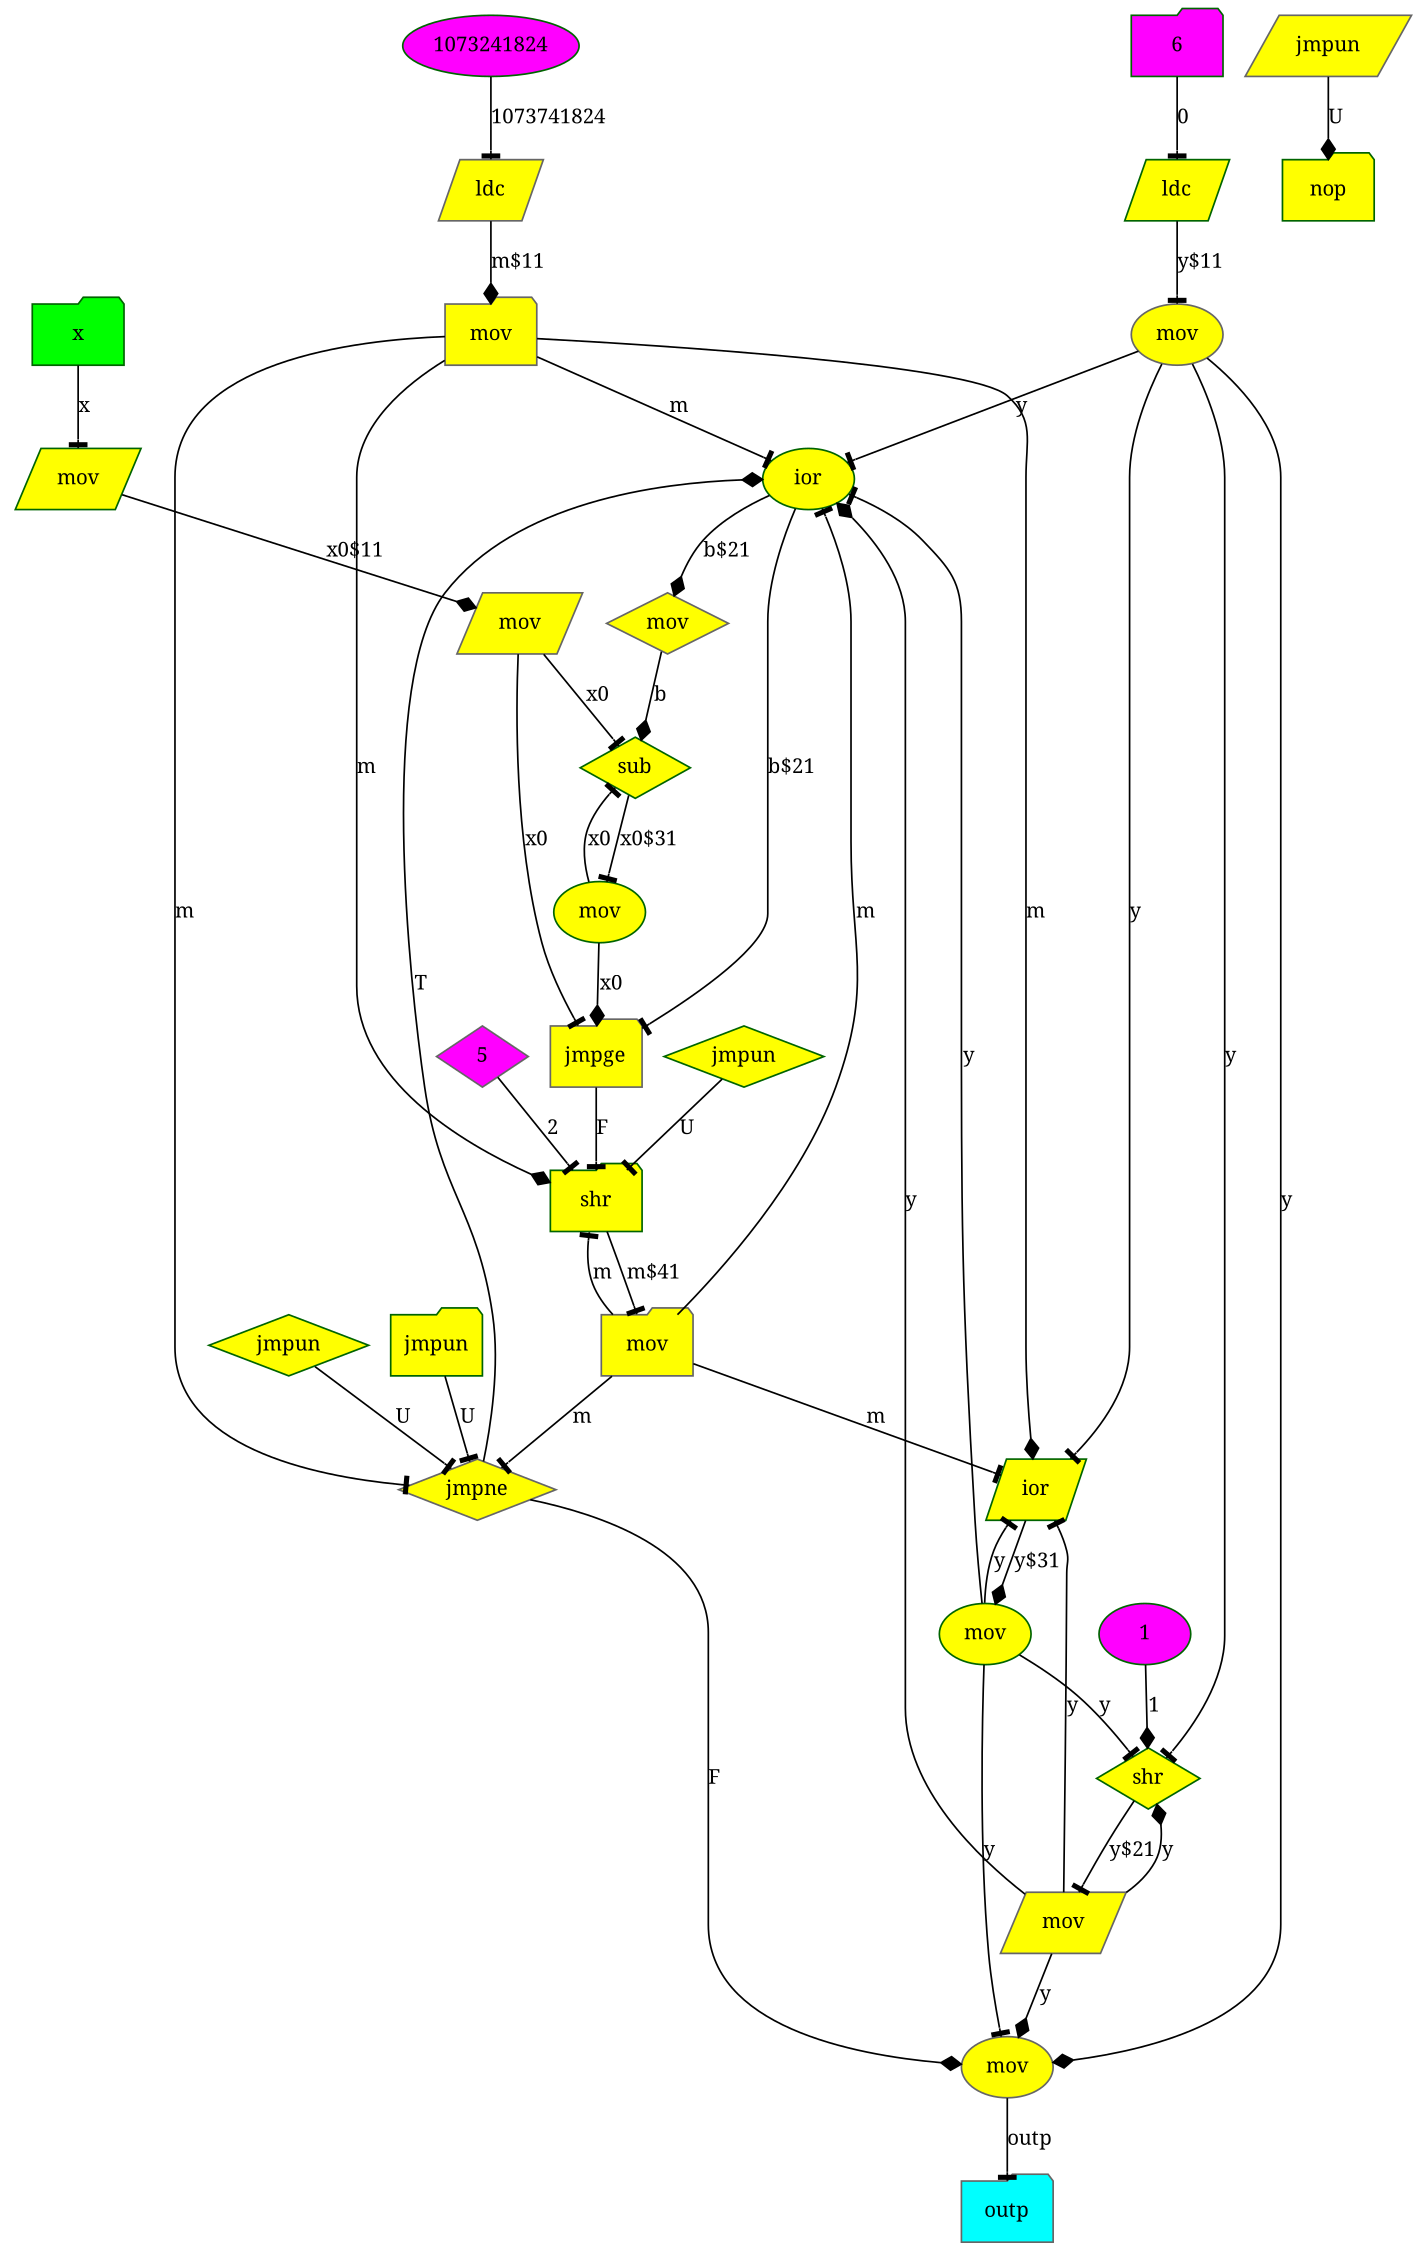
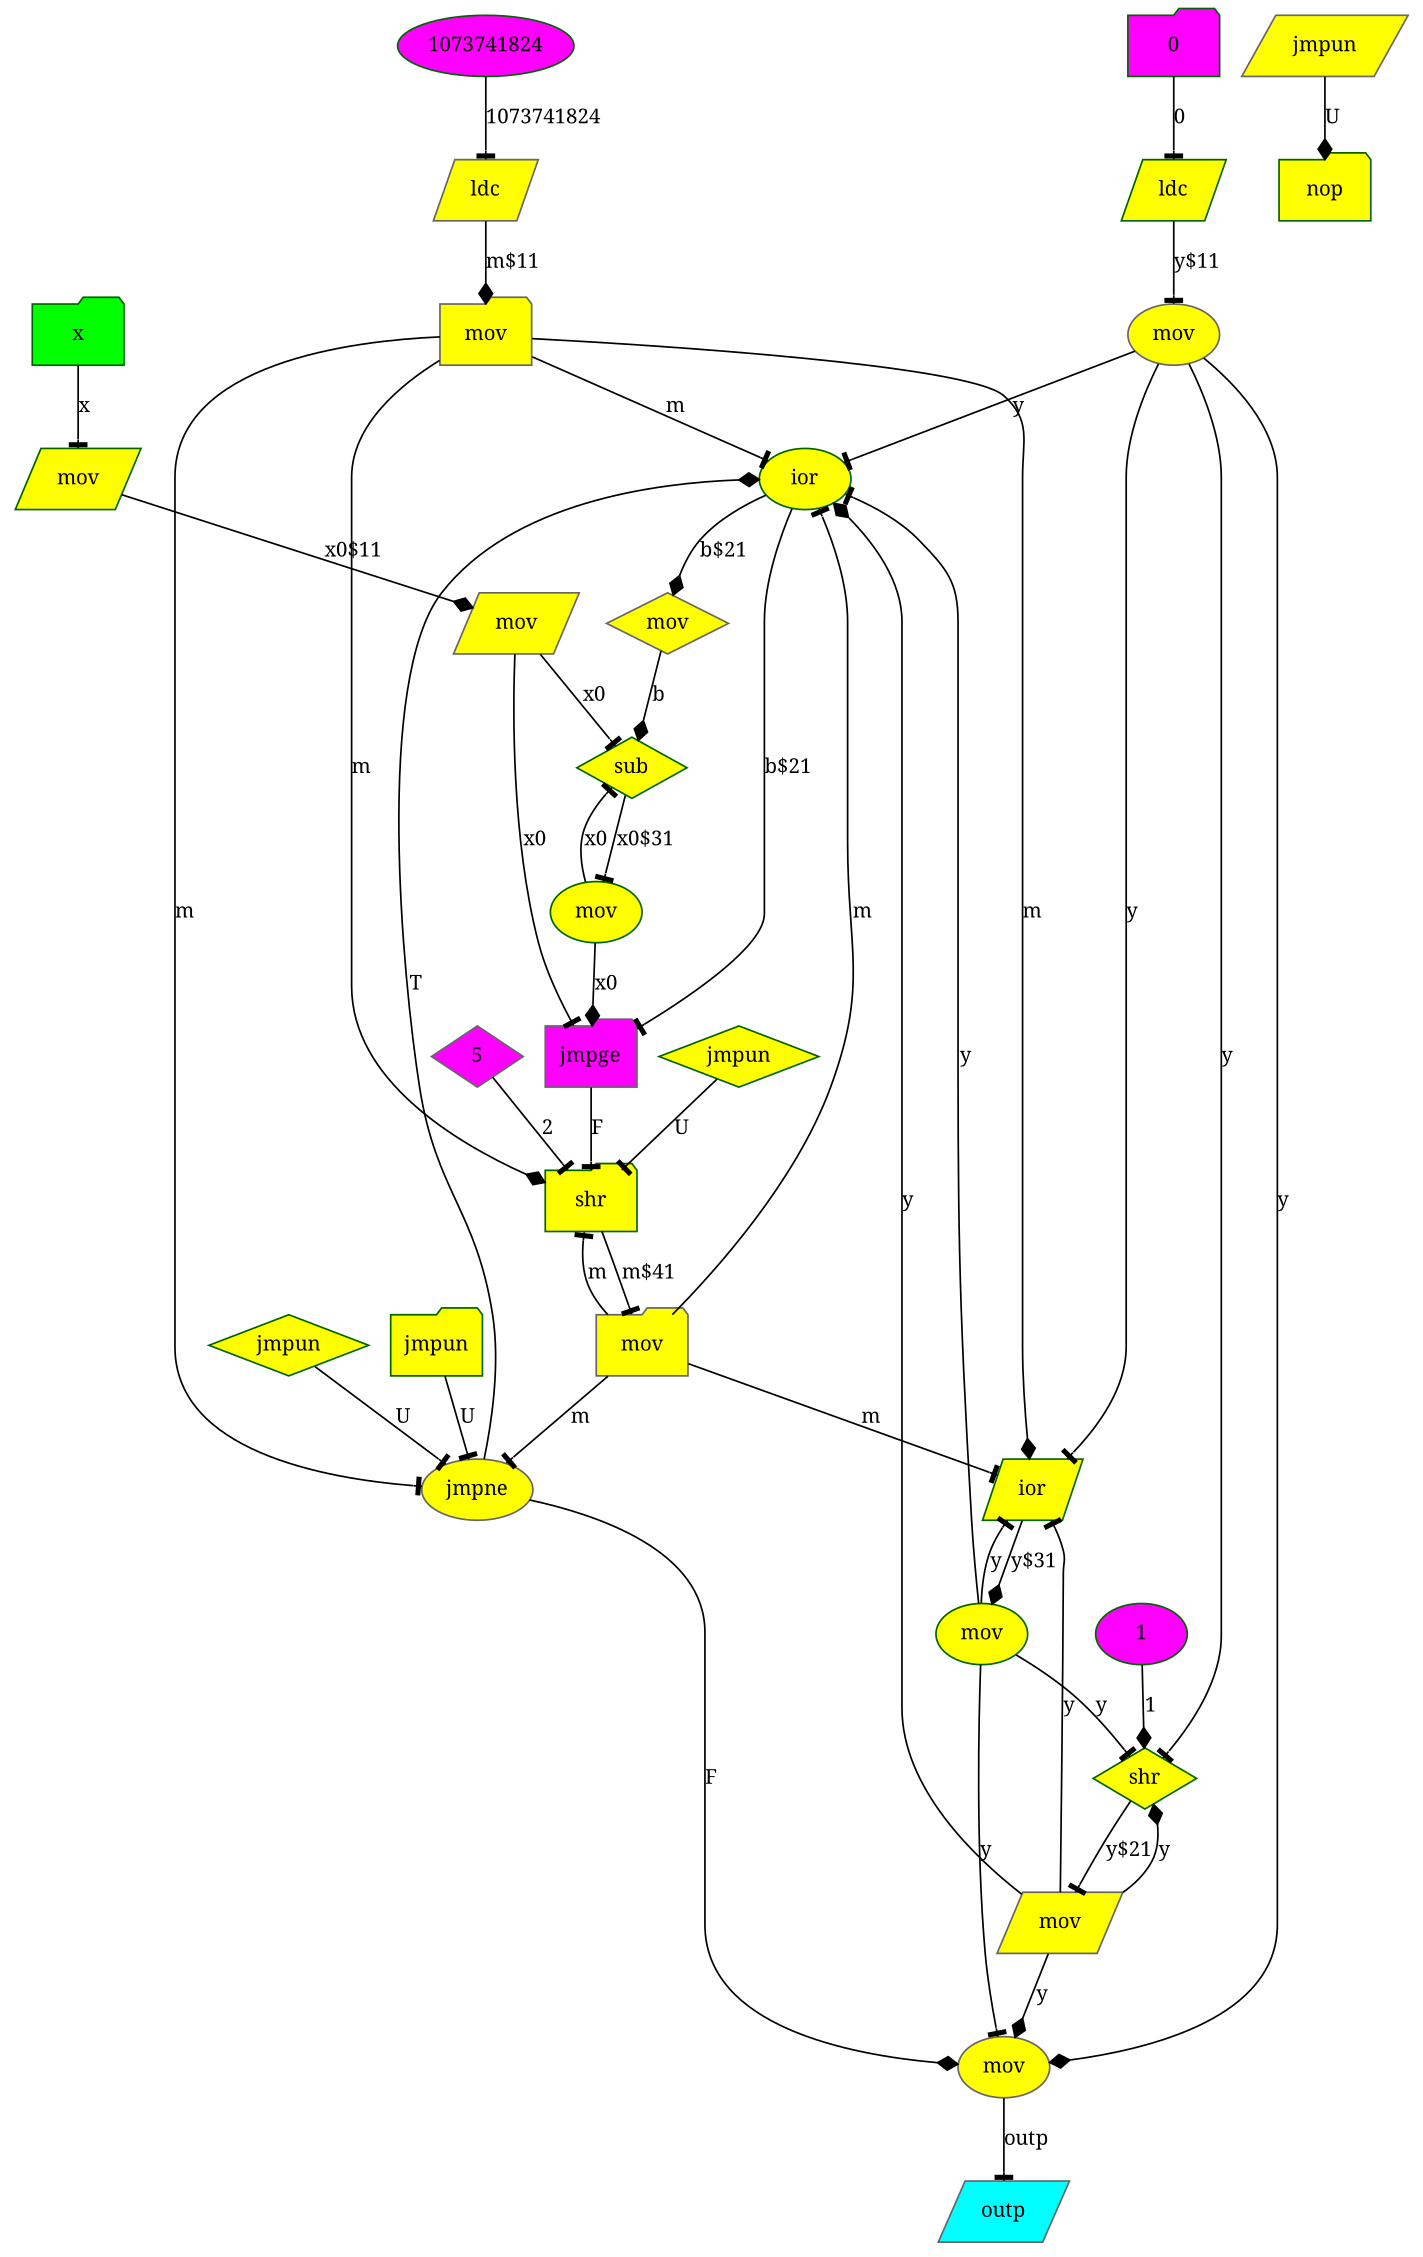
  digraph {
    fontname="Noto Serif"
    nodesep=0.175
    rankdir=TB
    node [argix=-1 color=darkgreen dataspec=na fillcolor=yellow fontname="Noto Serif" fontsize=12 ntype=operation shape=folder style=filled]
    edge [argix=-1 arrowhead=tee dataspec=u32 etype=D fontname="Noto Serif" fontsize=12 order=1 vtype=localvar]
-   n1 [dataspec=u32 fillcolor=magenta label=6 ntype=constant]
+   n1 [dataspec=u32 fillcolor=magenta label=0 ntype=constant]
    n2 [label=ldc shape=parallelogram]
-   n3 [color=gray40 label=jmpne shape=diamond]
+   n3 [color=gray40 label=jmpne shape=ellipse]
    n4 [label=ior shape=ellipse]
    n5 [color=gray40 label=mov shape=ellipse]
    n6 [color=gray40 label=mov shape=ellipse]
    n7 [dataspec=u32 fillcolor=magenta label=1 ntype=constant shape=ellipse]
    n8 [label=shr shape=diamond]
    n9 [color=gray40 label=mov shape=parallelogram]
-   n10 [dataspec=u32 fillcolor=magenta label=1073241824 ntype=constant shape=ellipse]
+   n10 [dataspec=u32 fillcolor=magenta label=1073741824 ntype=constant shape=ellipse]
    n11 [color=gray40 label=ldc shape=parallelogram]
    n12 [color=gray40 label=mov]
    n13 [color=gray40 dataspec=u32 fillcolor=magenta label=5 ntype=constant shape=diamond]
    n14 [label=shr]
    n15 [color=gray40 label=mov]
    n16 [label=ior shape=parallelogram]
    n17 [label=mov shape=ellipse]
-   n18 [color=gray40 label=jmpge]
+   n18 [color=gray40 fillcolor=magenta label=jmpge]
    n19 [color=gray40 label=mov shape=diamond]
    n20 [label=sub shape=diamond]
    n21 [label=mov shape=ellipse]
-   n22 [argix=0 color=gray40 dataspec=u32 fillcolor=cyan label=outp ntype=outvar]
+   n22 [argix=0 color=gray40 dataspec=u32 fillcolor=cyan label=outp ntype=outvar shape=parallelogram]
    n23 [label=jmpun shape=diamond]
    n24 [label=jmpun shape=diamond]
    n25 [color=gray40 label=jmpun shape=parallelogram]
    n26 [label=nop]
    n27 [label=jmpun]
    n28 [label=mov shape=parallelogram]
    n29 [color=gray40 label=mov shape=parallelogram]
    n30 [argix=0 dataspec=u32 fillcolor=green label=x ntype=invar]
    n1 -> n2 [label=0 vtype=globalvar]
    n2 -> n6 [label="y$11"]
    n3 -> n4 [arrowhead=diamond dataspec=u1 etype=T label=T vtype=""]
    n3 -> n5 [arrowhead=diamond dataspec=u1 etype=F label=F order=2 vtype=""]
    n4 -> n18 [label="b$21" order=2]
    n4 -> n19 [arrowhead=diamond label="b$21"]
    n5 -> n22 [label=outp vtype=outarg]
    n6 -> n4 [label=y]
    n6 -> n5 [arrowhead=diamond label=y]
    n6 -> n8 [label=y]
    n6 -> n16 [label=y]
    n7 -> n8 [arrowhead=diamond label=1 order=2 vtype=globalvar]
    n8 -> n9 [label="y$21"]
    n9 -> n4 [arrowhead=diamond label=y]
    n9 -> n5 [arrowhead=diamond label=y]
    n9 -> n8 [arrowhead=diamond label=y]
    n9 -> n16 [label=y]
    n10 -> n11 [label=1073741824 vtype=globalvar]
    n11 -> n12 [arrowhead=diamond label="m$11"]
    n12 -> n3 [label=m]
    n12 -> n4 [label=m order=2]
    n12 -> n14 [arrowhead=diamond label=m]
    n12 -> n16 [arrowhead=diamond label=m order=2]
    n13 -> n14 [label=2 order=2 vtype=globalvar]
    n14 -> n15 [label="m$41"]
    n15 -> n3 [label=m]
    n15 -> n4 [label=m order=2]
    n15 -> n14 [label=m]
    n15 -> n16 [label=m order=2]
    n16 -> n17 [arrowhead=diamond label="y$31"]
    n17 -> n4 [label=y]
    n17 -> n5 [label=y]
    n17 -> n8 [label=y]
    n17 -> n16 [label=y]
    n18 -> n14 [dataspec=u1 etype=F label=F order=2 vtype=""]
    n19 -> n20 [arrowhead=diamond label=b order=2]
    n20 -> n21 [label="x0$31"]
    n21 -> n18 [arrowhead=diamond label=x0]
    n21 -> n20 [label=x0]
    n23 -> n14 [dataspec=u1 etype=U label=U vtype=""]
    n24 -> n3 [dataspec=u1 etype=U label=U vtype=""]
    n25 -> n26 [arrowhead=diamond dataspec=u1 etype=U label=U vtype=""]
    n27 -> n3 [dataspec=u1 etype=U label=U vtype=""]
    n28 -> n29 [arrowhead=diamond label="x0$11"]
    n29 -> n18 [label=x0]
    n29 -> n20 [label=x0]
    n30 -> n28 [label=x vtype=inarg]
  }
